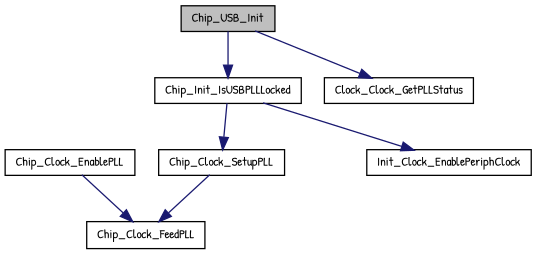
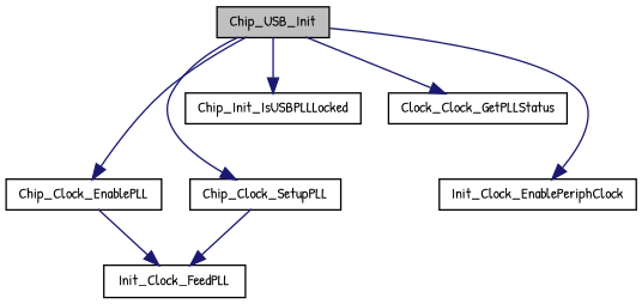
  digraph {
    fontname="Patrick Hand"
    rankdir=TB
    node [color=black fillcolor=white fontname="Patrick Hand" fontsize=10 shape=record style=filled]
    edge [color=midnightblue fontname="Patrick Hand" fontsize=10 labelfontname=FreeSans labelfontsize=10 style=solid]
    n1 [fillcolor=grey75 fontcolor=black height=0.2 label=Chip_USB_Init width=0.4]
    n2 [height=0.2 label=Chip_Clock_SetupPLL width=0.4]
    n3 [height=0.2 label=Chip_Clock_EnablePLL width=0.4]
    n4 [height=0.2 label=Chip_Init_IsUSBPLLLocked width=0.4]
    n5 [height=0.2 label=Clock_Clock_GetPLLStatus width=0.4]
    n6 [height=0.2 label=Init_Clock_EnablePeriphClock width=0.4]
-   n7 [height=0.2 label=Chip_Clock_FeedPLL width=0.4]
-   n4 -> n2
+   n7 [height=0.2 label=Init_Clock_FeedPLL width=0.4]
+   n1 -> n2
+   n1 -> n3
    n1 -> n4
    n1 -> n5
-   n4 -> n6
+   n1 -> n6
    n2 -> n7
    n3 -> n7
  }
